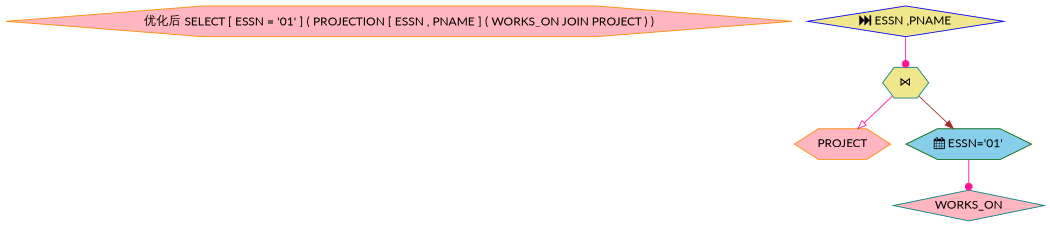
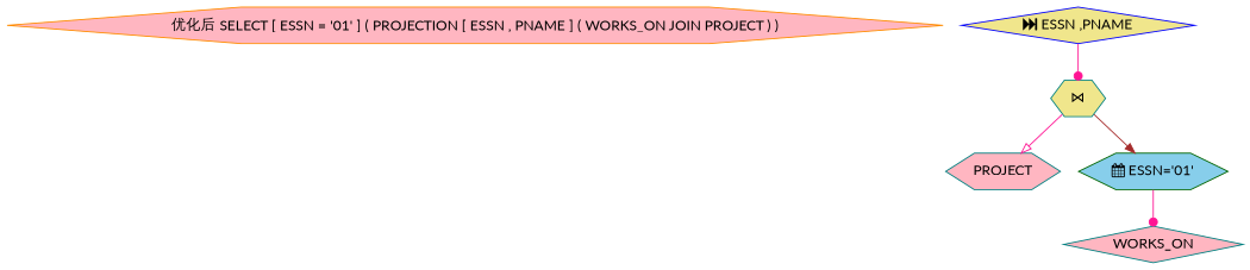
  digraph {
    fontname=Lato
    node [shape=hexagon style=filled fillcolor=lightpink color=darkorange fontname=Lato]
    edge [color=deeppink arrowhead=dot fontname=Lato]
    n1 [label="优化后 SELECT [ ESSN = '01' ] ( PROJECTION [ ESSN , PNAME ] ( WORKS_ON JOIN PROJECT ) )"]
    n2 [label=" ESSN ,PNAME" fillcolor=khaki color=blue shape=diamond]
    n3 [label="⋈" fillcolor=khaki color=teal]
-   n4 [label=PROJECT]
+   n4 [label=PROJECT color=teal]
    n5 [label=" ESSN='01'" fillcolor=skyblue color=darkgreen]
    n6 [label=WORKS_ON color=teal shape=diamond]
    n2 -> n3
    n3 -> n4 [arrowhead=onormal]
    n3 -> n5 [color=brown arrowhead=normal]
    n5 -> n6
  }
